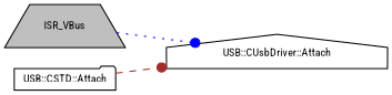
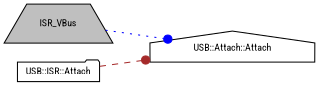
  digraph {
    fontname="Roboto Condensed"
    rankdir=LR
    node [color=black fontname="Roboto Condensed" fontsize=10]
    edge [arrowhead=dot fontname="Roboto Condensed" fontsize=10 labelfontname=FreeSans labelfontsize=10]
    n1 [fillcolor=grey75 fontcolor=black height=0.2 label=ISR_VBus shape=trapezium style=filled width=0.4]
-   n2 [height=0.2 label="USB::CUsbDriver::Attach" shape=house width=0.4]
-   n3 [height=0.2 label="USB::CSTD::Attach" shape=folder width=0.4]
+   n2 [height=0.2 label="USB::Attach::Attach" shape=house width=0.4]
+   n3 [height=0.2 label="USB::ISR::Attach" shape=folder width=0.4]
    n1 -> n2 [color=blue style=dotted]
    n3 -> n2 [color=brown style=dashed]
  }
